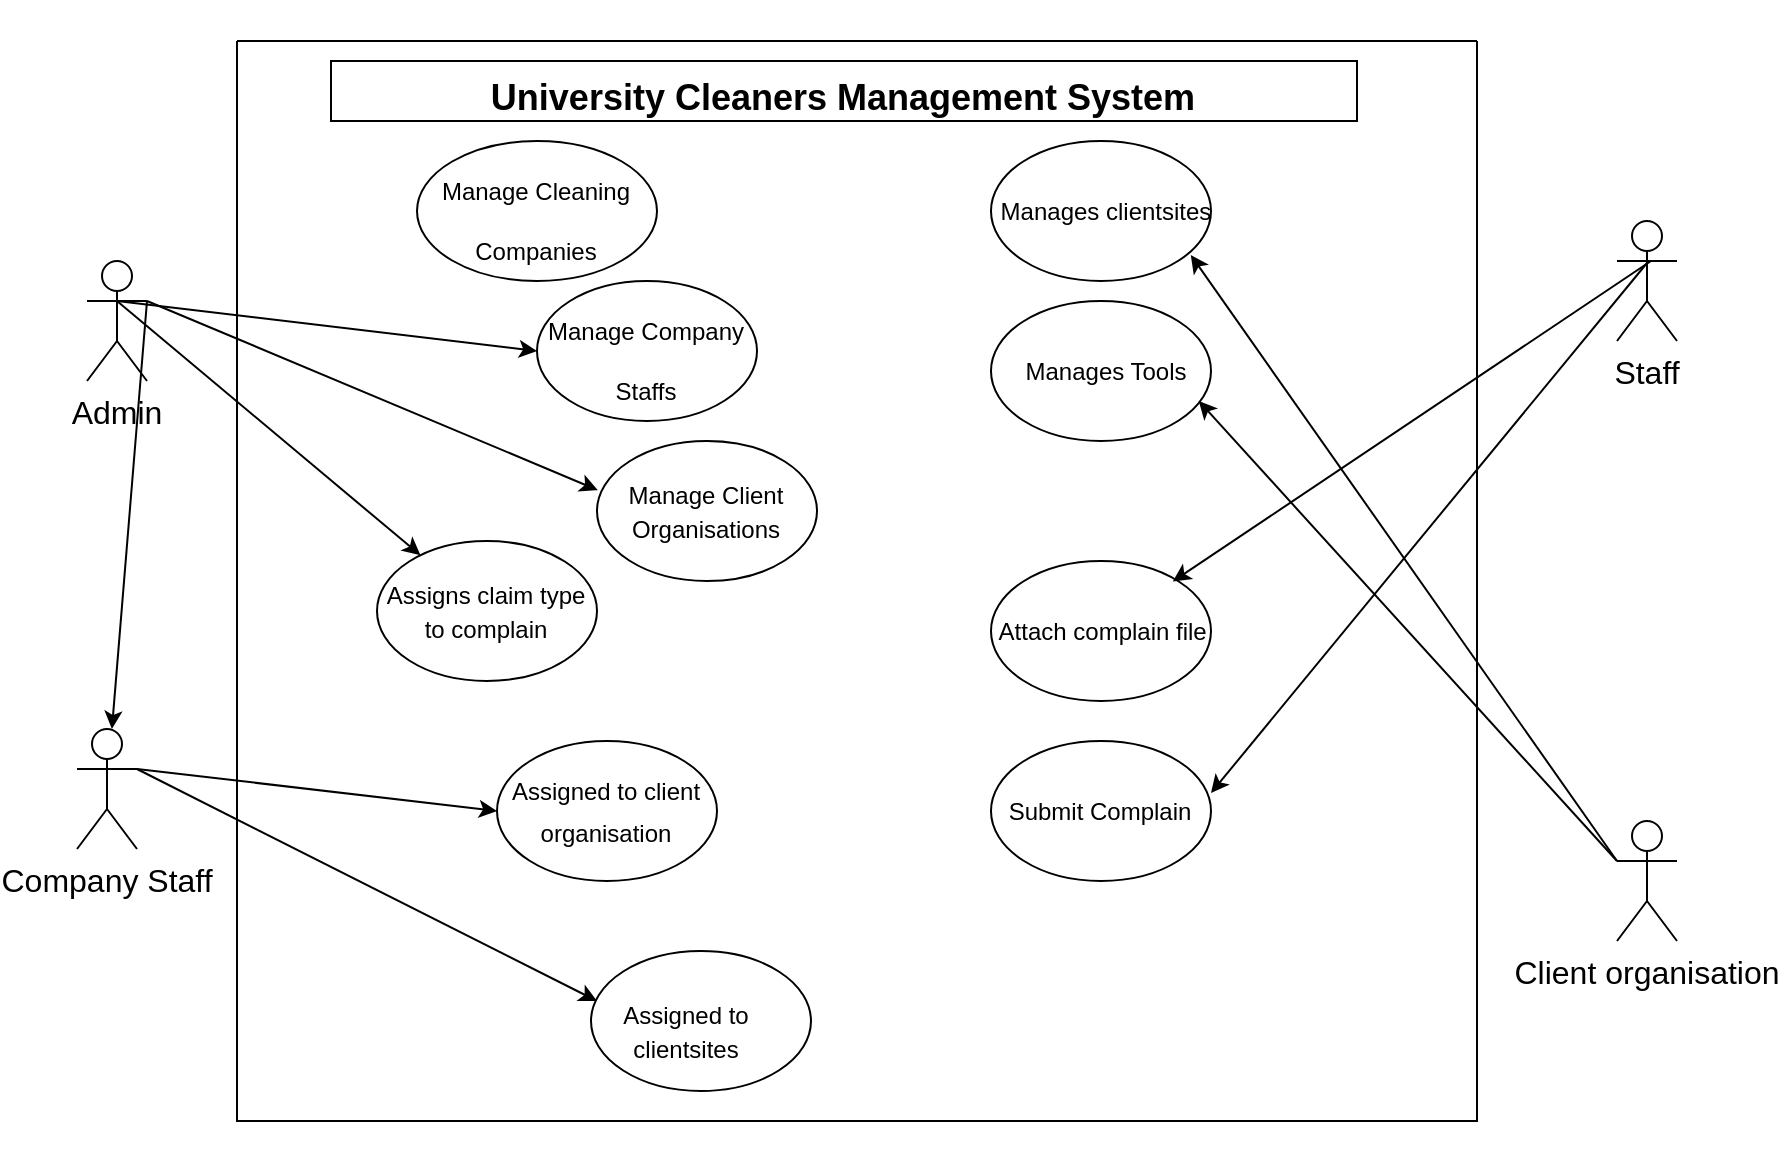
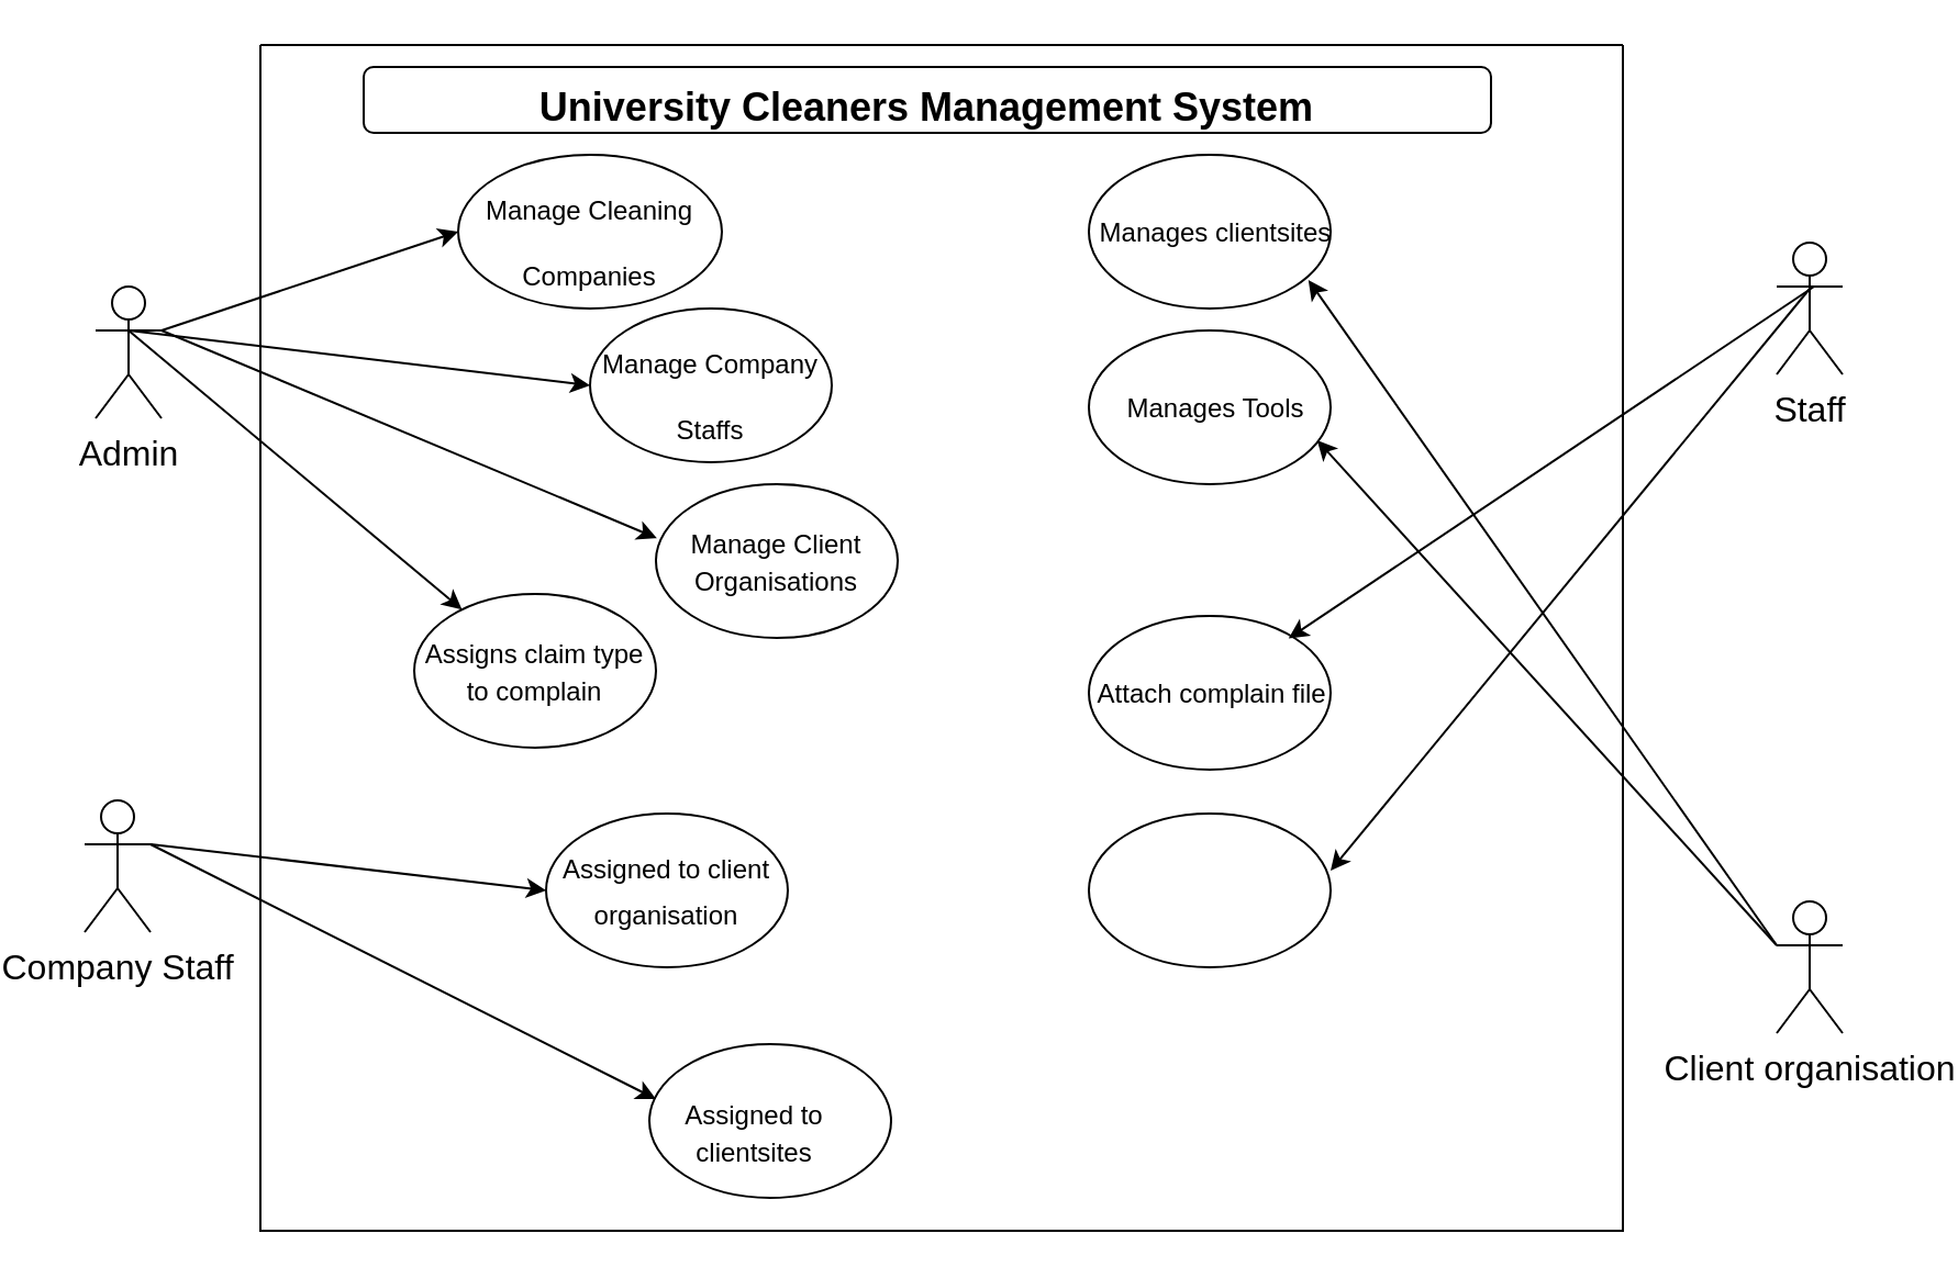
  <mxCell id="0" />
  <mxCell id="1" parent="0" />
  <mxCell id="2" value="" style="group" vertex="1" connectable="0" parent="1"><mxGeometry x="20" y="20" width="810" height="540" as="geometry" /></mxCell>
  <mxCell id="3" value="" style="swimlane;startSize=0;movable=1;resizable=1;rotatable=1;deletable=1;editable=1;connectable=1;" vertex="1" parent="2"><mxGeometry x="90" width="620" height="540" as="geometry" /></mxCell>
- <mxCell id="4" value="&lt;font style=&quot;font-size: 18px;&quot;&gt;&lt;b&gt;University Cleaners Management System&lt;/b&gt;&lt;/font&gt;" style="rounded=0;whiteSpace=wrap;html=1;fontSize=25;movable=1;resizable=1;rotatable=1;deletable=1;editable=1;connectable=1;" vertex="1" parent="3"><mxGeometry x="47" y="10" width="513" height="30" as="geometry" /></mxCell>
+ <mxCell id="4" value="&lt;font style=&quot;font-size: 18px;&quot;&gt;&lt;b&gt;University Cleaners Management System&lt;/b&gt;&lt;/font&gt;" style="whiteSpace=wrap;html=1;fontSize=25;movable=1;resizable=1;rotatable=1;deletable=1;editable=1;connectable=1;rounded=1;" vertex="1" parent="3"><mxGeometry x="47" y="10" width="513" height="30" as="geometry" /></mxCell>
  <mxCell id="5" value="&lt;font style=&quot;font-size: 12px;&quot;&gt;Manage Company Staffs&lt;/font&gt;" style="ellipse;whiteSpace=wrap;html=1;fontSize=25;movable=1;resizable=1;rotatable=1;deletable=1;editable=1;connectable=1;" vertex="1" parent="3"><mxGeometry x="150" y="120" width="110" height="70" as="geometry" /></mxCell>
  <mxCell id="6" value="" style="ellipse;whiteSpace=wrap;html=1;fontSize=25;movable=1;resizable=1;rotatable=1;deletable=1;editable=1;connectable=1;" vertex="1" parent="3"><mxGeometry x="377" y="50" width="110" height="70" as="geometry" /></mxCell>
  <mxCell id="7" value="" style="ellipse;whiteSpace=wrap;html=1;fontSize=25;movable=1;resizable=1;rotatable=1;deletable=1;editable=1;connectable=1;" vertex="1" parent="3"><mxGeometry x="377" y="130" width="110" height="70" as="geometry" /></mxCell>
  <mxCell id="8" value="&lt;font style=&quot;font-size: 12px;&quot;&gt;Manage Cleaning Companies&lt;/font&gt;" style="ellipse;whiteSpace=wrap;html=1;fontSize=25;movable=1;resizable=1;rotatable=1;deletable=1;editable=1;connectable=1;" vertex="1" parent="3"><mxGeometry x="90" y="50" width="120" height="70" as="geometry" /></mxCell>
  <mxCell id="9" value="" style="ellipse;whiteSpace=wrap;html=1;fontSize=25;movable=1;resizable=1;rotatable=1;deletable=1;editable=1;connectable=1;" vertex="1" parent="3"><mxGeometry x="180" y="200" width="110" height="70" as="geometry" /></mxCell>
  <mxCell id="10" value="" style="ellipse;whiteSpace=wrap;html=1;fontSize=25;movable=1;resizable=1;rotatable=1;deletable=1;editable=1;connectable=1;" vertex="1" parent="3"><mxGeometry x="377" y="350" width="110" height="70" as="geometry" /></mxCell>
  <mxCell id="11" value="" style="ellipse;whiteSpace=wrap;html=1;fontSize=25;movable=1;resizable=1;rotatable=1;deletable=1;editable=1;connectable=1;" vertex="1" parent="3"><mxGeometry x="177" y="455" width="110" height="70" as="geometry" /></mxCell>
  <mxCell id="12" value="&lt;font style=&quot;font-size: 12px;&quot;&gt;Assigned to clientsites&lt;/font&gt;" style="text;html=1;strokeColor=none;fillColor=none;align=center;verticalAlign=middle;whiteSpace=wrap;rounded=0;fontSize=14;movable=1;resizable=1;rotatable=1;deletable=1;editable=1;connectable=1;" vertex="1" parent="3"><mxGeometry x="170" y="480" width="110" height="30" as="geometry" /></mxCell>
  <mxCell id="13" value="&lt;font style=&quot;font-size: 12px;&quot;&gt;Manage Client Organisations&lt;/font&gt;" style="text;html=1;strokeColor=none;fillColor=none;align=center;verticalAlign=middle;whiteSpace=wrap;rounded=0;fontSize=14;movable=1;resizable=1;rotatable=1;deletable=1;editable=1;connectable=1;" vertex="1" parent="3"><mxGeometry x="180" y="220" width="110" height="30" as="geometry" /></mxCell>
- <mxCell id="14" value="&lt;font style=&quot;font-size: 12px;&quot;&gt;Submit Complain&lt;/font&gt;" style="text;html=1;strokeColor=none;fillColor=none;align=center;verticalAlign=middle;whiteSpace=wrap;rounded=0;fontSize=14;movable=1;resizable=1;rotatable=1;deletable=1;editable=1;connectable=1;" vertex="1" parent="3"><mxGeometry x="377" y="370" width="110" height="30" as="geometry" /></mxCell>
  <mxCell id="15" value="&lt;span style=&quot;font-size: 12px;&quot;&gt;Manages clientsites&lt;/span&gt;" style="text;html=1;strokeColor=none;fillColor=none;align=center;verticalAlign=middle;whiteSpace=wrap;rounded=0;fontSize=14;movable=1;resizable=1;rotatable=1;deletable=1;editable=1;connectable=1;" vertex="1" parent="3"><mxGeometry x="380" y="70" width="110" height="30" as="geometry" /></mxCell>
  <mxCell id="16" value="&lt;span style=&quot;font-size: 12px;&quot;&gt;Manages Tools&lt;/span&gt;" style="text;html=1;strokeColor=none;fillColor=none;align=center;verticalAlign=middle;whiteSpace=wrap;rounded=0;fontSize=14;movable=1;resizable=1;rotatable=1;deletable=1;editable=1;connectable=1;" vertex="1" parent="3"><mxGeometry x="380" y="150" width="110" height="30" as="geometry" /></mxCell>
  <mxCell id="17" value="&lt;h6&gt;&lt;font style=&quot;font-weight: normal; font-size: 12px;&quot;&gt;Assigned to client organisation&lt;/font&gt;&lt;/h6&gt;" style="ellipse;whiteSpace=wrap;html=1;fontSize=25;movable=1;resizable=1;rotatable=1;deletable=1;editable=1;connectable=1;" vertex="1" parent="3"><mxGeometry x="130" y="350" width="110" height="70" as="geometry" /></mxCell>
  <mxCell id="18" value="" style="ellipse;whiteSpace=wrap;html=1;fontSize=25;movable=1;resizable=1;rotatable=1;deletable=1;editable=1;connectable=1;" vertex="1" parent="3"><mxGeometry x="377" y="260" width="110" height="70" as="geometry" /></mxCell>
  <mxCell id="19" value="&lt;font style=&quot;font-size: 12px;&quot;&gt;Attach complain file&amp;nbsp;&lt;/font&gt;" style="text;html=1;strokeColor=none;fillColor=none;align=center;verticalAlign=middle;whiteSpace=wrap;rounded=0;fontSize=14;movable=1;resizable=1;rotatable=1;deletable=1;editable=1;connectable=1;" vertex="1" parent="3"><mxGeometry x="380" y="280" width="110" height="30" as="geometry" /></mxCell>
  <mxCell id="20" value="" style="ellipse;whiteSpace=wrap;html=1;fontSize=25;movable=1;resizable=1;rotatable=1;deletable=1;editable=1;connectable=1;" vertex="1" parent="3"><mxGeometry x="70" y="250" width="110" height="70" as="geometry" /></mxCell>
  <mxCell id="21" value="&lt;font style=&quot;font-size: 12px;&quot;&gt;Assigns claim type to complain&lt;/font&gt;" style="text;html=1;strokeColor=none;fillColor=none;align=center;verticalAlign=middle;whiteSpace=wrap;rounded=0;fontSize=14;movable=1;resizable=1;rotatable=1;deletable=1;editable=1;connectable=1;" vertex="1" parent="3"><mxGeometry x="70" y="270" width="110" height="30" as="geometry" /></mxCell>
  <mxCell id="22" value="&lt;font style=&quot;font-size: 16px;&quot;&gt;Admin&lt;/font&gt;" style="shape=umlActor;verticalLabelPosition=bottom;verticalAlign=top;html=1;outlineConnect=0;movable=1;resizable=1;rotatable=1;deletable=1;editable=1;connectable=1;" vertex="1" parent="2"><mxGeometry x="15" y="110" width="30" height="60" as="geometry" /></mxCell>
  <mxCell id="23" value="&lt;font style=&quot;font-size: 16px;&quot;&gt;Company Staff&lt;/font&gt;" style="shape=umlActor;verticalLabelPosition=bottom;verticalAlign=top;html=1;outlineConnect=0;movable=1;resizable=1;rotatable=1;deletable=1;editable=1;connectable=1;" vertex="1" parent="2"><mxGeometry x="10" y="344" width="30" height="60" as="geometry" /></mxCell>
  <mxCell id="24" value="&lt;font style=&quot;font-size: 16px;&quot;&gt;Staff&lt;/font&gt;" style="shape=umlActor;verticalLabelPosition=bottom;verticalAlign=top;html=1;outlineConnect=0;movable=1;resizable=1;rotatable=1;deletable=1;editable=1;connectable=1;" vertex="1" parent="2"><mxGeometry x="780" y="90" width="30" height="60" as="geometry" /></mxCell>
  <mxCell id="25" value="&lt;font style=&quot;font-size: 16px;&quot;&gt;Client organisation&lt;/font&gt;" style="shape=umlActor;verticalLabelPosition=bottom;verticalAlign=top;html=1;outlineConnect=0;movable=1;resizable=1;rotatable=1;deletable=1;editable=1;connectable=1;" vertex="1" parent="2"><mxGeometry x="780" y="390" width="30" height="60" as="geometry" /></mxCell>
- <mxCell id="26" value="" style="endArrow=classic;html=1;rounded=0;exitX=1;exitY=0.333;exitDx=0;exitDy=0;exitPerimeter=0;movable=1;resizable=1;rotatable=1;deletable=1;editable=1;connectable=1;" edge="1" parent="2" source="22" target="23"><mxGeometry width="50" height="50" relative="1" as="geometry"><mxPoint x="120" y="140" as="sourcePoint" /><mxPoint x="170" y="90" as="targetPoint" /></mxGeometry></mxCell>
+ <mxCell id="26" value="" style="endArrow=classic;html=1;rounded=0;exitX=1;exitY=0.333;exitDx=0;exitDy=0;exitPerimeter=0;entryX=0;entryY=0.5;entryDx=0;entryDy=0;movable=1;resizable=1;rotatable=1;deletable=1;editable=1;connectable=1;" edge="1" parent="2" source="22" target="8"><mxGeometry width="50" height="50" relative="1" as="geometry"><mxPoint x="120" y="140" as="sourcePoint" /><mxPoint x="170" y="90" as="targetPoint" /></mxGeometry></mxCell>
  <mxCell id="27" value="" style="endArrow=classic;html=1;rounded=0;entryX=0;entryY=0.5;entryDx=0;entryDy=0;movable=1;resizable=1;rotatable=1;deletable=1;editable=1;connectable=1;" edge="1" parent="2" target="5"><mxGeometry width="50" height="50" relative="1" as="geometry"><mxPoint x="30" y="130" as="sourcePoint" /><mxPoint x="80" y="80" as="targetPoint" /></mxGeometry></mxCell>
  <mxCell id="28" value="" style="endArrow=classic;html=1;rounded=0;exitX=1;exitY=0.333;exitDx=0;exitDy=0;exitPerimeter=0;entryX=0.004;entryY=0.351;entryDx=0;entryDy=0;entryPerimeter=0;movable=1;resizable=1;rotatable=1;deletable=1;editable=1;connectable=1;" edge="1" parent="2" source="22" target="9"><mxGeometry width="50" height="50" relative="1" as="geometry"><mxPoint x="430" y="290" as="sourcePoint" /><mxPoint x="480" y="240" as="targetPoint" /></mxGeometry></mxCell>
  <mxCell id="29" value="" style="endArrow=classic;html=1;rounded=0;movable=1;resizable=1;rotatable=1;deletable=1;editable=1;connectable=1;entryX=0.091;entryY=0;entryDx=0;entryDy=0;entryPerimeter=0;" edge="1" parent="2" target="12"><mxGeometry width="50" height="50" relative="1" as="geometry"><mxPoint x="40" y="364" as="sourcePoint" /><mxPoint x="190.983" y="382.413" as="targetPoint" /></mxGeometry></mxCell>
  <mxCell id="30" value="" style="endArrow=classic;html=1;rounded=0;entryX=1;entryY=0.5;entryDx=0;entryDy=0;exitX=0.5;exitY=0.5;exitDx=0;exitDy=0;exitPerimeter=0;movable=1;resizable=1;rotatable=1;deletable=1;editable=1;connectable=1;" edge="1" parent="2"><mxGeometry width="50" height="50" relative="1" as="geometry"><mxPoint x="795" y="111" as="sourcePoint" /><mxPoint x="577" y="376" as="targetPoint" /></mxGeometry></mxCell>
  <mxCell id="31" value="" style="endArrow=classic;html=1;rounded=0;entryX=1;entryY=1;entryDx=0;entryDy=0;movable=1;resizable=1;rotatable=1;deletable=1;editable=1;connectable=1;" edge="1" parent="2"><mxGeometry width="50" height="50" relative="1" as="geometry"><mxPoint x="780" y="410" as="sourcePoint" /><mxPoint x="570.891" y="179.999" as="targetPoint" /></mxGeometry></mxCell>
  <mxCell id="32" value="" style="endArrow=classic;html=1;rounded=0;entryX=1;entryY=1;entryDx=0;entryDy=0;movable=1;resizable=1;rotatable=1;deletable=1;editable=1;connectable=1;" edge="1" parent="2"><mxGeometry width="50" height="50" relative="1" as="geometry"><mxPoint x="780" y="410" as="sourcePoint" /><mxPoint x="566.891" y="106.999" as="targetPoint" /></mxGeometry></mxCell>
  <mxCell id="33" value="" style="endArrow=classic;html=1;rounded=0;entryX=1;entryY=0;entryDx=0;entryDy=0;movable=1;resizable=1;rotatable=1;deletable=1;editable=1;connectable=1;" edge="1" parent="2"><mxGeometry width="50" height="50" relative="1" as="geometry"><mxPoint x="797" y="110" as="sourcePoint" /><mxPoint x="557.891" y="270.251" as="targetPoint" /></mxGeometry></mxCell>
  <mxCell id="34" value="" style="endArrow=classic;html=1;rounded=0;movable=1;resizable=1;rotatable=1;deletable=1;editable=1;connectable=1;" edge="1" parent="2" target="20"><mxGeometry width="50" height="50" relative="1" as="geometry"><mxPoint x="30" y="130" as="sourcePoint" /><mxPoint x="280.44" y="234.57" as="targetPoint" /></mxGeometry></mxCell>
  <mxCell id="35" value="" style="endArrow=classic;html=1;rounded=0;movable=1;resizable=1;rotatable=1;deletable=1;editable=1;connectable=1;exitX=1;exitY=0.333;exitDx=0;exitDy=0;exitPerimeter=0;entryX=0;entryY=0.5;entryDx=0;entryDy=0;" edge="1" parent="2" source="23" target="17"><mxGeometry width="50" height="50" relative="1" as="geometry"><mxPoint x="45" y="404" as="sourcePoint" /><mxPoint x="185.003" y="362.413" as="targetPoint" /></mxGeometry></mxCell>
